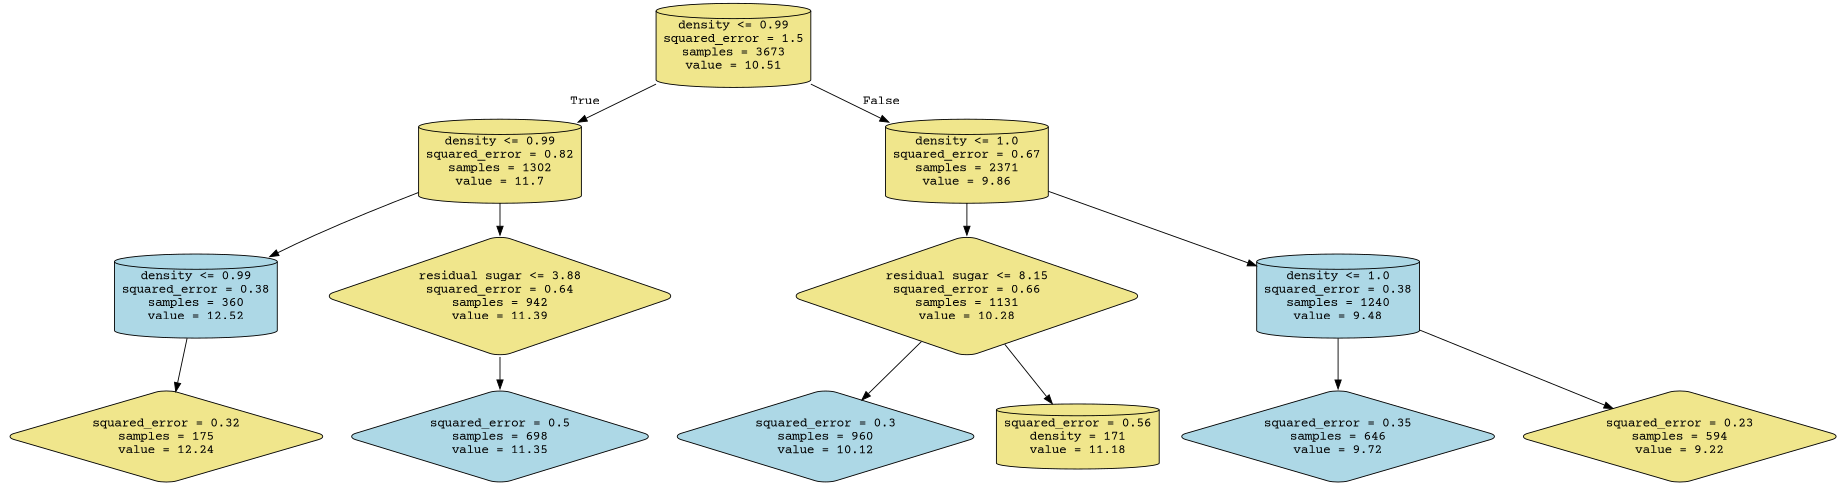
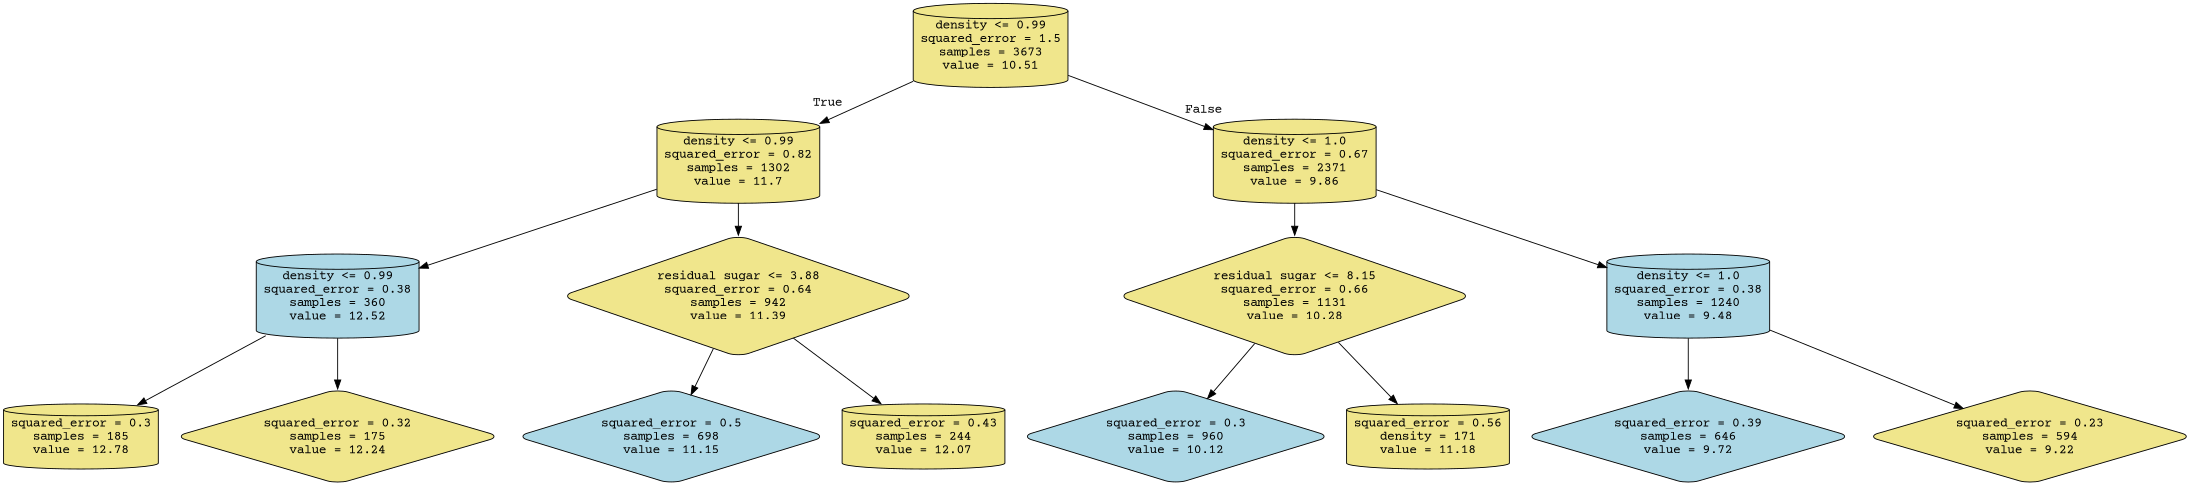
  digraph {
    fontname="Courier Prime"
    node [color=black fillcolor=khaki fontname="Courier Prime" shape=cylinder style="filled, rounded"]
    edge [fontname="Courier Prime"]
    n1 [label="density <= 0.99\nsquared_error = 1.5\nsamples = 3673\nvalue = 10.51"]
    n2 [label="density <= 0.99\nsquared_error = 0.82\nsamples = 1302\nvalue = 11.7"]
    n3 [label="density <= 1.0\nsquared_error = 0.67\nsamples = 2371\nvalue = 9.86"]
    n4 [fillcolor=lightblue label="density <= 0.99\nsquared_error = 0.38\nsamples = 360\nvalue = 12.52"]
    n5 [label="residual sugar <= 3.88\nsquared_error = 0.64\nsamples = 942\nvalue = 11.39" shape=diamond]
    n6 [label="residual sugar <= 8.15\nsquared_error = 0.66\nsamples = 1131\nvalue = 10.28" shape=diamond]
    n7 [fillcolor=lightblue label="density <= 1.0\nsquared_error = 0.38\nsamples = 1240\nvalue = 9.48"]
+   n8 [label="squared_error = 0.3\nsamples = 185\nvalue = 12.78"]
    n9 [label="squared_error = 0.32\nsamples = 175\nvalue = 12.24" shape=diamond]
-   n10 [fillcolor=lightblue label="squared_error = 0.5\nsamples = 698\nvalue = 11.35" shape=diamond]
+   n10 [fillcolor=lightblue label="squared_error = 0.5\nsamples = 698\nvalue = 11.15" shape=diamond]
+   n11 [label="squared_error = 0.43\nsamples = 244\nvalue = 12.07"]
    n12 [fillcolor=lightblue label="squared_error = 0.3\nsamples = 960\nvalue = 10.12" shape=diamond]
    n13 [label="squared_error = 0.56\ndensity = 171\nvalue = 11.18"]
-   n14 [fillcolor=lightblue label="squared_error = 0.35\nsamples = 646\nvalue = 9.72" shape=diamond]
+   n14 [fillcolor=lightblue label="squared_error = 0.39\nsamples = 646\nvalue = 9.72" shape=diamond]
    n15 [label="squared_error = 0.23\nsamples = 594\nvalue = 9.22" shape=diamond]
    n1 -> n2 [headlabel=True labelangle=45 labeldistance=2.5]
    n1 -> n3 [headlabel=False labelangle=-45 labeldistance=2.5]
    n2 -> n4
    n2 -> n5
    n3 -> n6
    n3 -> n7
+   n4 -> n8
    n4 -> n9
    n5 -> n10
+   n5 -> n11
    n6 -> n12
    n6 -> n13
    n7 -> n14
    n7 -> n15
  }
